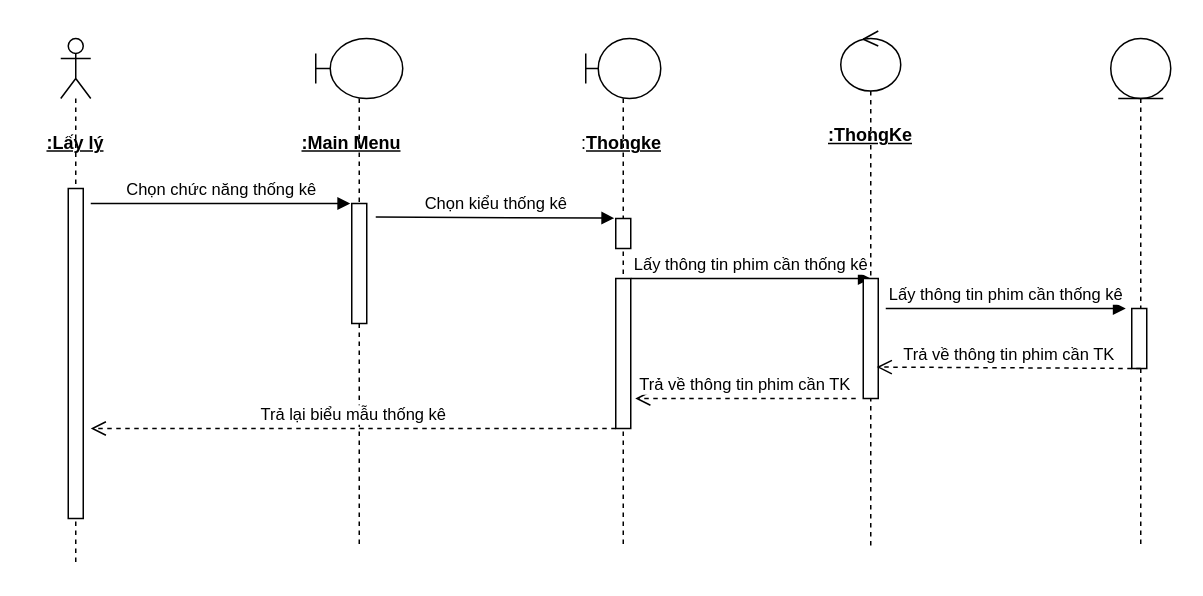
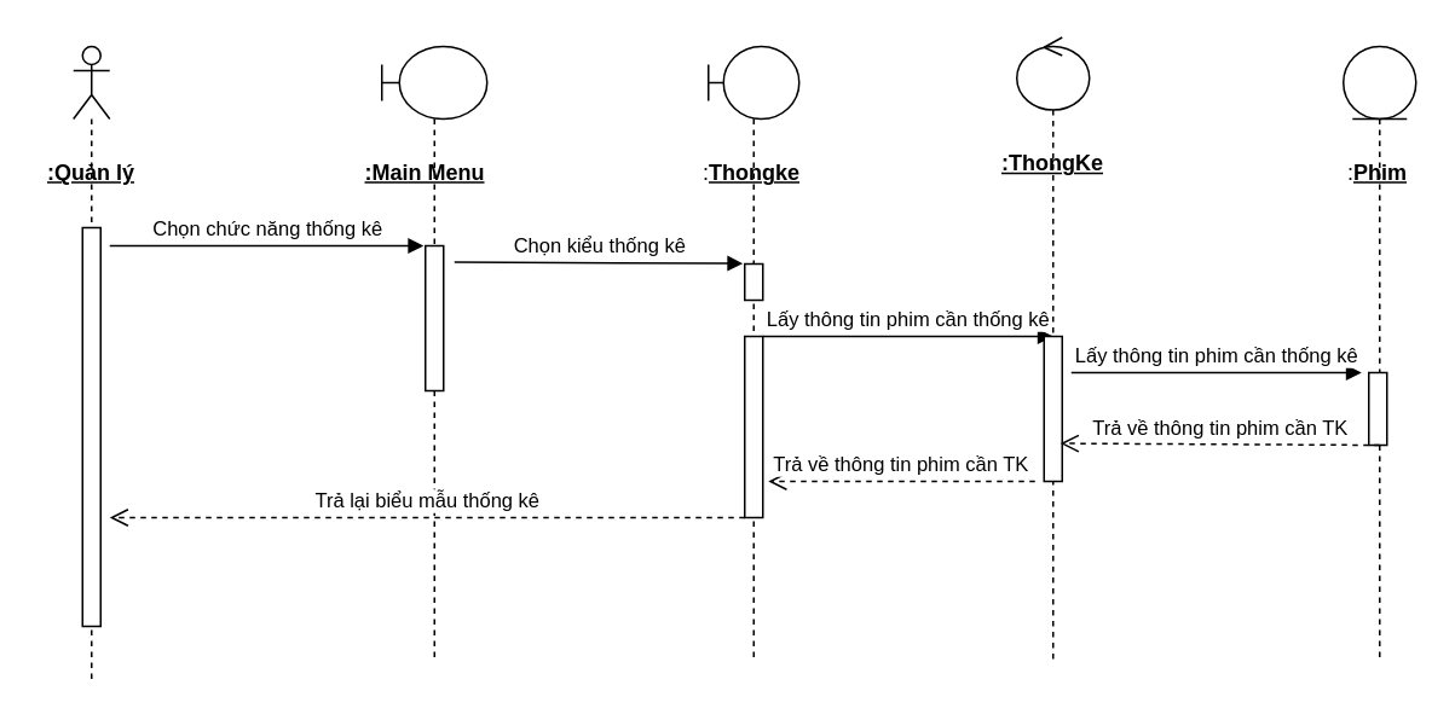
  <mxCell id="0" />
  <mxCell id="1" parent="0" />
  <mxCell id="2" value="" style="shape=umlLifeline;participant=umlActor;perimeter=lifelinePerimeter;whiteSpace=wrap;html=1;container=1;collapsible=0;recursiveResize=0;verticalAlign=top;spacingTop=36;labelBackgroundColor=#ffffff;outlineConnect=0;" vertex="1" parent="1"><mxGeometry x="40" y="25" width="20" height="350" as="geometry" /></mxCell>
  <mxCell id="3" value="" style="html=1;points=[];perimeter=orthogonalPerimeter;" vertex="1" parent="2"><mxGeometry x="5" y="100" width="10" height="220" as="geometry" /></mxCell>
  <mxCell id="4" value="" style="shape=umlLifeline;participant=umlBoundary;perimeter=lifelinePerimeter;whiteSpace=wrap;html=1;container=1;collapsible=0;recursiveResize=0;verticalAlign=top;spacingTop=36;labelBackgroundColor=#ffffff;outlineConnect=0;" vertex="1" parent="1"><mxGeometry x="210" y="25" width="58" height="340" as="geometry" /></mxCell>
  <mxCell id="5" value="&lt;b&gt;&lt;u&gt;:Main Menu&lt;/u&gt;&lt;/b&gt;" style="text;html=1;strokeColor=none;fillColor=none;align=center;verticalAlign=middle;whiteSpace=wrap;rounded=0;" vertex="1" parent="4"><mxGeometry x="-10" y="60" width="68" height="20" as="geometry" /></mxCell>
  <mxCell id="6" value="" style="html=1;points=[];perimeter=orthogonalPerimeter;" vertex="1" parent="4"><mxGeometry x="24" y="110" width="10" height="80" as="geometry" /></mxCell>
  <mxCell id="7" value="" style="shape=umlLifeline;participant=umlBoundary;perimeter=lifelinePerimeter;whiteSpace=wrap;html=1;container=1;collapsible=0;recursiveResize=0;verticalAlign=top;spacingTop=36;labelBackgroundColor=#ffffff;outlineConnect=0;" vertex="1" parent="1"><mxGeometry x="390" y="25" width="50" height="340" as="geometry" /></mxCell>
  <mxCell id="8" value=":&lt;b&gt;&lt;u&gt;Thongke&lt;/u&gt;&lt;/b&gt;" style="text;html=1;strokeColor=none;fillColor=none;align=center;verticalAlign=middle;whiteSpace=wrap;rounded=0;" vertex="1" parent="7"><mxGeometry x="4" y="60" width="40" height="20" as="geometry" /></mxCell>
  <mxCell id="9" value="" style="html=1;points=[];perimeter=orthogonalPerimeter;" vertex="1" parent="7"><mxGeometry x="20" y="120" width="10" height="20" as="geometry" /></mxCell>
  <mxCell id="10" value="" style="html=1;points=[];perimeter=orthogonalPerimeter;" vertex="1" parent="7"><mxGeometry x="20" y="160" width="10" height="100" as="geometry" /></mxCell>
  <mxCell id="11" value="Lấy thông tin phim cần thống kê" style="html=1;verticalAlign=bottom;endArrow=block;entryX=0.5;entryY=0;entryDx=0;entryDy=0;entryPerimeter=0;" edge="1" parent="7" target="14"><mxGeometry width="80" relative="1" as="geometry"><mxPoint x="30" y="160" as="sourcePoint" /><mxPoint x="110" y="160" as="targetPoint" /></mxGeometry></mxCell>
  <mxCell id="12" value="" style="shape=umlLifeline;participant=umlControl;perimeter=lifelinePerimeter;whiteSpace=wrap;html=1;container=1;collapsible=0;recursiveResize=0;verticalAlign=top;spacingTop=36;labelBackgroundColor=#ffffff;outlineConnect=0;" vertex="1" parent="1"><mxGeometry x="560" y="20" width="40" height="345" as="geometry" /></mxCell>
  <mxCell id="13" value="&lt;b&gt;&lt;u&gt;:ThongKe&lt;/u&gt;&lt;/b&gt;" style="text;html=1;strokeColor=none;fillColor=none;align=center;verticalAlign=middle;whiteSpace=wrap;rounded=0;" vertex="1" parent="12"><mxGeometry y="60" width="40" height="20" as="geometry" /></mxCell>
  <mxCell id="14" value="" style="html=1;points=[];perimeter=orthogonalPerimeter;" vertex="1" parent="12"><mxGeometry x="15" y="165" width="10" height="80" as="geometry" /></mxCell>
  <mxCell id="15" value="Lấy thông tin phim cần thống kê" style="html=1;verticalAlign=bottom;endArrow=block;entryX=-0.4;entryY=0;entryDx=0;entryDy=0;entryPerimeter=0;" edge="1" parent="12" target="18"><mxGeometry width="80" relative="1" as="geometry"><mxPoint x="30" y="185" as="sourcePoint" /><mxPoint x="110" y="185" as="targetPoint" /></mxGeometry></mxCell>
  <mxCell id="16" value="" style="shape=umlLifeline;participant=umlEntity;perimeter=lifelinePerimeter;whiteSpace=wrap;html=1;container=1;collapsible=0;recursiveResize=0;verticalAlign=top;spacingTop=36;labelBackgroundColor=#ffffff;outlineConnect=0;" vertex="1" parent="1"><mxGeometry x="740" y="25" width="40" height="340" as="geometry" /></mxCell>
+ <mxCell id="17" value=":&lt;b&gt;&lt;u&gt;Phim&lt;/u&gt;&lt;/b&gt;" style="text;html=1;strokeColor=none;fillColor=none;align=center;verticalAlign=middle;whiteSpace=wrap;rounded=0;" vertex="1" parent="16"><mxGeometry x="-1" y="60" width="40" height="20" as="geometry" /></mxCell>
  <mxCell id="18" value="" style="html=1;points=[];perimeter=orthogonalPerimeter;" vertex="1" parent="16"><mxGeometry x="14" y="180" width="10" height="40" as="geometry" /></mxCell>
- <mxCell id="19" value="&lt;b&gt;&lt;u&gt;:Lấy lý&lt;/u&gt;&lt;/b&gt;" style="text;html=1;strokeColor=none;fillColor=none;align=center;verticalAlign=middle;whiteSpace=wrap;rounded=0;" vertex="1" parent="1"><mxGeometry x="20" y="85" width="60" height="20" as="geometry" /></mxCell>
+ <mxCell id="19" value="&lt;b&gt;&lt;u&gt;:Quản lý&lt;/u&gt;&lt;/b&gt;" style="text;html=1;strokeColor=none;fillColor=none;align=center;verticalAlign=middle;whiteSpace=wrap;rounded=0;" vertex="1" parent="1"><mxGeometry x="20" y="85" width="60" height="20" as="geometry" /></mxCell>
  <mxCell id="20" value="Chọn chức năng thống kê" style="html=1;verticalAlign=bottom;endArrow=block;entryX=-0.1;entryY=0;entryDx=0;entryDy=0;entryPerimeter=0;" edge="1" parent="1" target="6"><mxGeometry width="80" relative="1" as="geometry"><mxPoint x="60" y="135" as="sourcePoint" /><mxPoint x="140" y="135" as="targetPoint" /></mxGeometry></mxCell>
  <mxCell id="21" value="Chọn kiểu thống kê" style="html=1;verticalAlign=bottom;endArrow=block;entryX=-0.1;entryY=-0.012;entryDx=0;entryDy=0;entryPerimeter=0;" edge="1" parent="1" target="9"><mxGeometry width="80" relative="1" as="geometry"><mxPoint x="250" y="144" as="sourcePoint" /><mxPoint x="330" y="155" as="targetPoint" /></mxGeometry></mxCell>
  <mxCell id="22" value="Trả về thông tin phim cần TK" style="html=1;verticalAlign=bottom;endArrow=open;dashed=1;endSize=8;entryX=0.9;entryY=0.738;entryDx=0;entryDy=0;entryPerimeter=0;" edge="1" parent="1" target="14"><mxGeometry relative="1" as="geometry"><mxPoint x="760" y="245" as="sourcePoint" /><mxPoint x="680" y="245" as="targetPoint" /></mxGeometry></mxCell>
  <mxCell id="23" value="Trả về thông tin phim cần TK" style="html=1;verticalAlign=bottom;endArrow=open;dashed=1;endSize=8;entryX=1.3;entryY=0.8;entryDx=0;entryDy=0;entryPerimeter=0;" edge="1" parent="1" target="10"><mxGeometry relative="1" as="geometry"><mxPoint x="570" y="265" as="sourcePoint" /><mxPoint x="490" y="265" as="targetPoint" /></mxGeometry></mxCell>
  <mxCell id="24" value="Trả lại biểu mẫu thống kê" style="html=1;verticalAlign=bottom;endArrow=open;dashed=1;endSize=8;" edge="1" parent="1"><mxGeometry relative="1" as="geometry"><mxPoint x="410" y="285" as="sourcePoint" /><mxPoint x="60" y="285" as="targetPoint" /></mxGeometry></mxCell>
